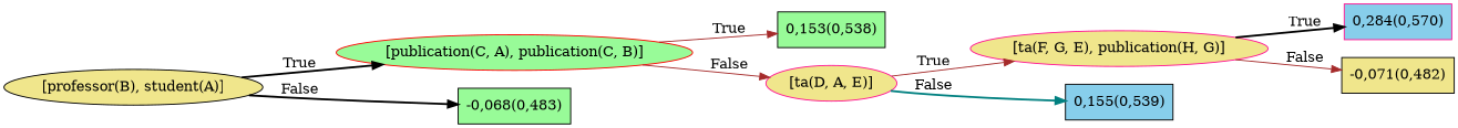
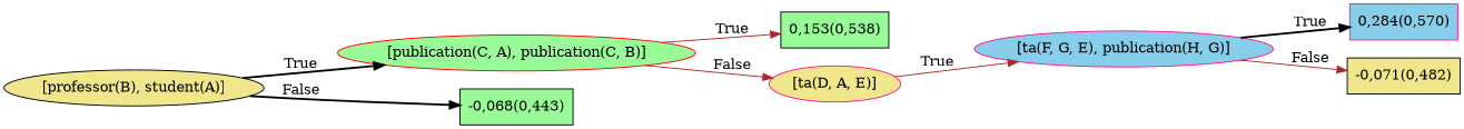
  digraph {
    rankdir=LR
    node [color=black fillcolor=khaki style=filled shape=box]
    edge [color=brown style=bold]
    n1 [label="[professor(B), student(A)]" shape=""]
    n2 [color=red fillcolor=palegreen label="[publication(C, A), publication(C, B)]" shape=""]
-   n3 [fillcolor=palegreen label="-0,068(0,483)"]
+   n3 [fillcolor=palegreen label="-0,068(0,443)"]
    n4 [fillcolor=palegreen label="0,153(0,538)"]
    n5 [color=deeppink label="[ta(D, A, E)]" shape=""]
-   n6 [color=deeppink label="[ta(F, G, E), publication(H, G)]" shape=""]
-   n7 [fillcolor=skyblue label="0,155(0,539)"]
+   n6 [color=deeppink fillcolor=skyblue label="[ta(F, G, E), publication(H, G)]" shape=""]
    n8 [color=deeppink fillcolor=skyblue label="0,284(0,570)"]
    n9 [label="-0,071(0,482)"]
    n1 -> n2 [color=black label=True]
    n1 -> n3 [color=black label=False]
    n2 -> n4 [label=True style=solid]
    n2 -> n5 [label=False style=solid]
    n5 -> n6 [label=True style=solid]
-   n5 -> n7 [color=teal label=False]
    n6 -> n8 [color=black label=True]
    n6 -> n9 [label=False style=solid]
  }
